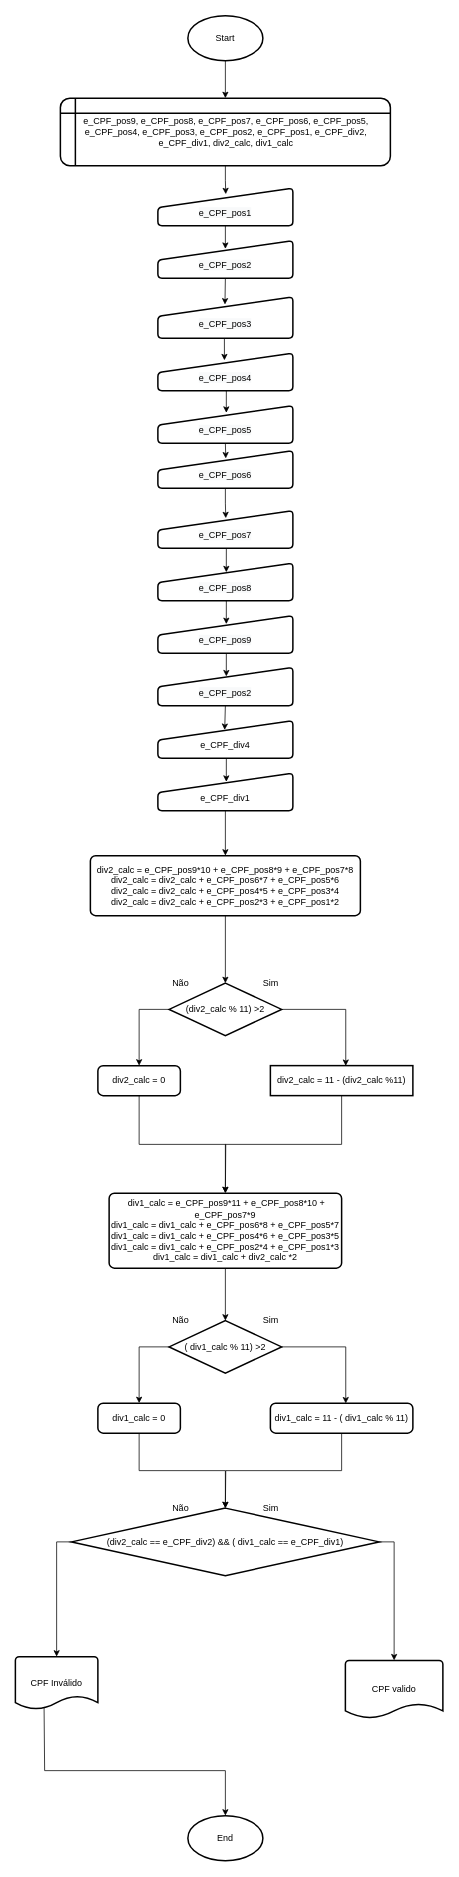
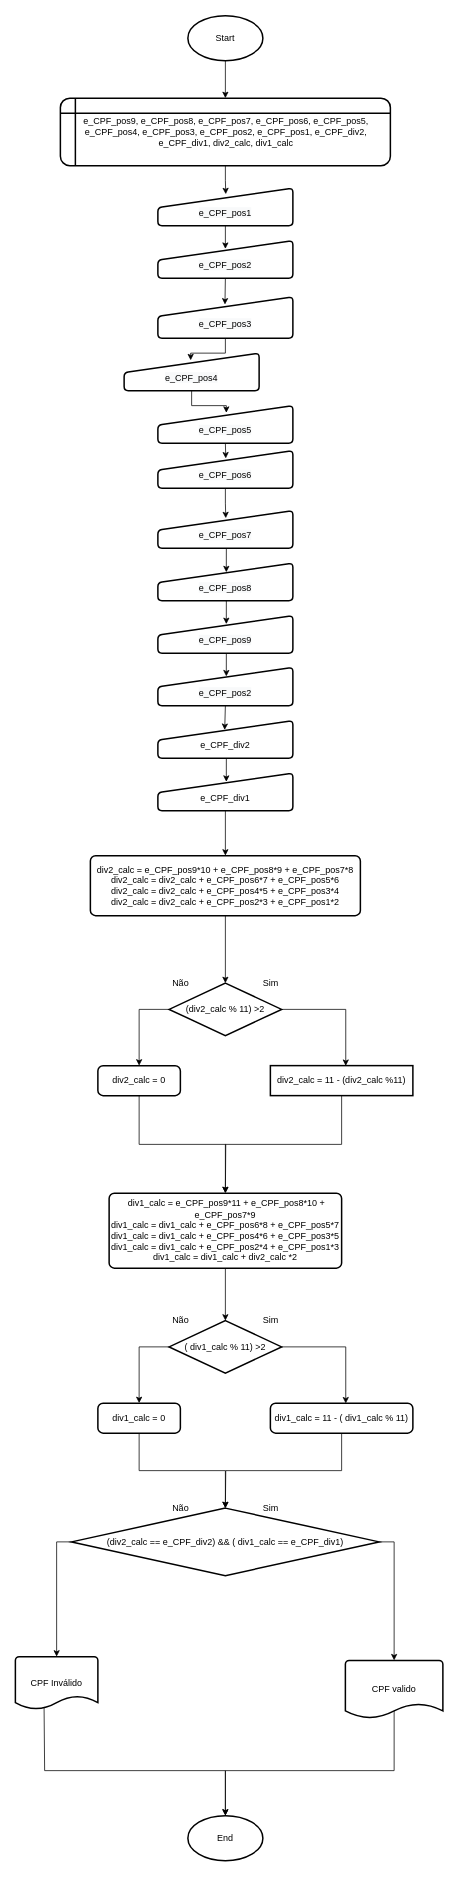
  <mxCell id="0" />
  <mxCell id="1" parent="0" />
  <mxCell id="2" style="edgeStyle=orthogonalEdgeStyle;rounded=0;orthogonalLoop=1;jettySize=auto;html=1;" edge="1" parent="1" source="3" target="5"><mxGeometry relative="1" as="geometry"><mxPoint x="530" y="100" as="targetPoint" /></mxGeometry></mxCell>
  <mxCell id="3" value="Start" style="strokeWidth=2;html=1;shape=mxgraph.flowchart.start_1;whiteSpace=wrap;" vertex="1" parent="1"><mxGeometry x="250" y="20" width="100" height="60" as="geometry" /></mxCell>
  <mxCell id="4" style="edgeStyle=orthogonalEdgeStyle;rounded=0;orthogonalLoop=1;jettySize=auto;html=1;entryX=0.503;entryY=0.162;entryDx=0;entryDy=0;entryPerimeter=0;" edge="1" parent="1" source="5" target="7"><mxGeometry relative="1" as="geometry" /></mxCell>
  <mxCell id="5" value="&lt;div style=&quot;text-align: center&quot;&gt;&lt;span&gt;e_CPF_pos9, e_CPF_pos8, e_CPF_pos7, e_CPF_pos6, e_CPF_pos5, e_CPF_pos4, e_CPF_pos3, e_CPF_pos2, e_CPF_pos1, e_CPF_div2, e_CPF_div1, div2_calc, div1_calc&lt;/span&gt;&lt;/div&gt;&lt;div style=&quot;text-align: justify&quot;&gt;&lt;/div&gt;" style="shape=internalStorage;whiteSpace=wrap;html=1;dx=20;dy=20;rounded=1;arcSize=14;strokeWidth=2;align=left;" vertex="1" parent="1"><mxGeometry x="80" y="130" width="440" height="90" as="geometry" /></mxCell>
  <mxCell id="6" style="edgeStyle=orthogonalEdgeStyle;rounded=0;orthogonalLoop=1;jettySize=auto;html=1;" edge="1" parent="1" source="7"><mxGeometry relative="1" as="geometry"><mxPoint y="331" as="targetPoint" x="300" /><Array as="points"><mxPoint y="331" x="300" /></Array></mxGeometry></mxCell>
  <mxCell id="7" value="&lt;br&gt;&lt;span style=&quot;color: rgb(0 , 0 , 0) ; font-family: &amp;#34;helvetica&amp;#34; ; font-size: 12px ; font-style: normal ; font-weight: 400 ; letter-spacing: normal ; text-align: center ; text-indent: 0px ; text-transform: none ; word-spacing: 0px ; background-color: rgb(248 , 249 , 250) ; display: inline ; float: none&quot;&gt;e_CPF_pos1&lt;/span&gt;&lt;br&gt;" style="html=1;strokeWidth=2;shape=manualInput;whiteSpace=wrap;rounded=1;size=26;arcSize=11;" vertex="1" parent="1"><mxGeometry x="210" y="250" width="180" height="50" as="geometry" /></mxCell>
  <mxCell id="8" style="edgeStyle=orthogonalEdgeStyle;rounded=0;orthogonalLoop=1;jettySize=auto;html=1;exitX=0.5;exitY=1;exitDx=0;exitDy=0;entryX=0.497;entryY=0.185;entryDx=0;entryDy=0;entryPerimeter=0;" edge="1" parent="1" source="9" target="11"><mxGeometry relative="1" as="geometry" /></mxCell>
  <mxCell id="9" value="&lt;br&gt;&lt;span style=&quot;color: rgb(0 , 0 , 0) ; font-family: &amp;#34;helvetica&amp;#34; ; font-size: 12px ; font-style: normal ; font-weight: 400 ; letter-spacing: normal ; text-align: center ; text-indent: 0px ; text-transform: none ; word-spacing: 0px ; background-color: rgb(248 , 249 , 250) ; display: inline ; float: none&quot;&gt;e_CPF_pos2&lt;/span&gt;" style="html=1;strokeWidth=2;shape=manualInput;whiteSpace=wrap;rounded=1;size=26;arcSize=11;" vertex="1" parent="1"><mxGeometry x="210" y="320" width="180" height="50" as="geometry" /></mxCell>
  <mxCell id="10" style="edgeStyle=orthogonalEdgeStyle;rounded=0;orthogonalLoop=1;jettySize=auto;html=1;exitX=0.5;exitY=1;exitDx=0;exitDy=0;entryX=0.493;entryY=0.191;entryDx=0;entryDy=0;entryPerimeter=0;" edge="1" parent="1" source="11" target="13"><mxGeometry relative="1" as="geometry" /></mxCell>
  <mxCell id="11" value="&lt;br&gt;&lt;span style=&quot;color: rgb(0 , 0 , 0) ; font-family: &amp;#34;helvetica&amp;#34; ; font-size: 12px ; font-style: normal ; font-weight: 400 ; letter-spacing: normal ; text-align: center ; text-indent: 0px ; text-transform: none ; word-spacing: 0px ; background-color: rgb(248 , 249 , 250) ; display: inline ; float: none&quot;&gt;e_CPF_pos3&lt;/span&gt;" style="html=1;strokeWidth=2;shape=manualInput;whiteSpace=wrap;rounded=1;size=26;arcSize=11;" vertex="1" parent="1"><mxGeometry x="210" y="395" width="180" height="55" as="geometry" /></mxCell>
  <mxCell id="12" style="edgeStyle=orthogonalEdgeStyle;rounded=0;orthogonalLoop=1;jettySize=auto;html=1;exitX=0.5;exitY=1;exitDx=0;exitDy=0;entryX=0.507;entryY=0.191;entryDx=0;entryDy=0;entryPerimeter=0;" edge="1" parent="1" source="13" target="15"><mxGeometry relative="1" as="geometry" /></mxCell>
- <mxCell id="13" value="&lt;br&gt;&lt;span style=&quot;color: rgb(0 , 0 , 0) ; font-family: &amp;#34;helvetica&amp;#34; ; font-size: 12px ; font-style: normal ; font-weight: 400 ; letter-spacing: normal ; text-align: center ; text-indent: 0px ; text-transform: none ; word-spacing: 0px ; background-color: rgb(248 , 249 , 250) ; display: inline ; float: none&quot;&gt;e_CPF_pos4&lt;/span&gt;" style="html=1;strokeWidth=2;shape=manualInput;whiteSpace=wrap;rounded=1;size=26;arcSize=11;" vertex="1" parent="1"><mxGeometry x="210" y="470" width="180" height="50" as="geometry" /></mxCell>
+ <mxCell id="13" value="&lt;br&gt;&lt;span style=&quot;color: rgb(0 , 0 , 0) ; font-family: &amp;#34;helvetica&amp;#34; ; font-size: 12px ; font-style: normal ; font-weight: 400 ; letter-spacing: normal ; text-align: center ; text-indent: 0px ; text-transform: none ; word-spacing: 0px ; background-color: rgb(248 , 249 , 250) ; display: inline ; float: none&quot;&gt;e_CPF_pos4&lt;/span&gt;" style="html=1;strokeWidth=2;shape=manualInput;whiteSpace=wrap;rounded=1;size=26;arcSize=11;" vertex="1" parent="1"><mxGeometry x="165" y="470" width="180" height="50" as="geometry" /></mxCell>
  <mxCell id="14" style="edgeStyle=orthogonalEdgeStyle;rounded=0;orthogonalLoop=1;jettySize=auto;html=1;exitX=0.5;exitY=1;exitDx=0;exitDy=0;entryX=0.503;entryY=0.208;entryDx=0;entryDy=0;entryPerimeter=0;" edge="1" parent="1" source="15" target="17"><mxGeometry relative="1" as="geometry" /></mxCell>
  <mxCell id="15" value="&lt;br&gt;&lt;span style=&quot;color: rgb(0 , 0 , 0) ; font-family: &amp;#34;helvetica&amp;#34; ; font-size: 12px ; font-style: normal ; font-weight: 400 ; letter-spacing: normal ; text-align: center ; text-indent: 0px ; text-transform: none ; word-spacing: 0px ; background-color: rgb(248 , 249 , 250) ; display: inline ; float: none&quot;&gt;e_CPF_pos5&lt;/span&gt;" style="html=1;strokeWidth=2;shape=manualInput;whiteSpace=wrap;rounded=1;size=26;arcSize=11;" vertex="1" parent="1"><mxGeometry x="210" y="540" width="180" height="50" as="geometry" /></mxCell>
  <mxCell id="16" style="edgeStyle=orthogonalEdgeStyle;rounded=0;orthogonalLoop=1;jettySize=auto;html=1;exitX=0.5;exitY=1;exitDx=0;exitDy=0;entryX=0.503;entryY=0.202;entryDx=0;entryDy=0;entryPerimeter=0;" edge="1" parent="1" source="17" target="19"><mxGeometry relative="1" as="geometry" /></mxCell>
  <mxCell id="17" value="&lt;br&gt;&lt;span style=&quot;color: rgb(0 , 0 , 0) ; font-family: &amp;#34;helvetica&amp;#34; ; font-size: 12px ; font-style: normal ; font-weight: 400 ; letter-spacing: normal ; text-align: center ; text-indent: 0px ; text-transform: none ; word-spacing: 0px ; background-color: rgb(248 , 249 , 250) ; display: inline ; float: none&quot;&gt;e_CPF_pos6&lt;/span&gt;" style="html=1;strokeWidth=2;shape=manualInput;whiteSpace=wrap;rounded=1;size=26;arcSize=11;" vertex="1" parent="1"><mxGeometry x="210" y="600" width="180" height="50" as="geometry" /></mxCell>
  <mxCell id="18" style="edgeStyle=orthogonalEdgeStyle;rounded=0;orthogonalLoop=1;jettySize=auto;html=1;exitX=0.5;exitY=1;exitDx=0;exitDy=0;entryX=0.507;entryY=0.243;entryDx=0;entryDy=0;entryPerimeter=0;" edge="1" parent="1" source="19" target="21"><mxGeometry relative="1" as="geometry" /></mxCell>
  <mxCell id="19" value="&lt;br&gt;&lt;span style=&quot;color: rgb(0 , 0 , 0) ; font-family: &amp;#34;helvetica&amp;#34; ; font-size: 12px ; font-style: normal ; font-weight: 400 ; letter-spacing: normal ; text-align: center ; text-indent: 0px ; text-transform: none ; word-spacing: 0px ; background-color: rgb(248 , 249 , 250) ; display: inline ; float: none&quot;&gt;e_CPF_pos7&lt;/span&gt;" style="html=1;strokeWidth=2;shape=manualInput;whiteSpace=wrap;rounded=1;size=26;arcSize=11;" vertex="1" parent="1"><mxGeometry x="210" y="680" width="180" height="50" as="geometry" /></mxCell>
  <mxCell id="20" style="edgeStyle=orthogonalEdgeStyle;rounded=0;orthogonalLoop=1;jettySize=auto;html=1;exitX=0.5;exitY=1;exitDx=0;exitDy=0;entryX=0.507;entryY=0.225;entryDx=0;entryDy=0;entryPerimeter=0;" edge="1" parent="1" source="21" target="23"><mxGeometry relative="1" as="geometry" /></mxCell>
  <mxCell id="21" value="&lt;br&gt;&lt;span style=&quot;color: rgb(0 , 0 , 0) ; font-family: &amp;#34;helvetica&amp;#34; ; font-size: 12px ; font-style: normal ; font-weight: 400 ; letter-spacing: normal ; text-align: center ; text-indent: 0px ; text-transform: none ; word-spacing: 0px ; background-color: rgb(248 , 249 , 250) ; display: inline ; float: none&quot;&gt;e_CPF_pos8&lt;/span&gt;" style="html=1;strokeWidth=2;shape=manualInput;whiteSpace=wrap;rounded=1;size=26;arcSize=11;" vertex="1" parent="1"><mxGeometry x="210" y="750" width="180" height="50" as="geometry" /></mxCell>
  <mxCell id="22" style="edgeStyle=orthogonalEdgeStyle;rounded=0;orthogonalLoop=1;jettySize=auto;html=1;exitX=0.5;exitY=1;exitDx=0;exitDy=0;entryX=0.507;entryY=0.236;entryDx=0;entryDy=0;entryPerimeter=0;" edge="1" parent="1" source="23" target="25"><mxGeometry relative="1" as="geometry" /></mxCell>
  <mxCell id="23" value="&lt;br&gt;&lt;span style=&quot;color: rgb(0 , 0 , 0) ; font-family: &amp;#34;helvetica&amp;#34; ; font-size: 12px ; font-style: normal ; font-weight: 400 ; letter-spacing: normal ; text-align: center ; text-indent: 0px ; text-transform: none ; word-spacing: 0px ; background-color: rgb(248 , 249 , 250) ; display: inline ; float: none&quot;&gt;e_CPF_pos9&lt;/span&gt;" style="html=1;strokeWidth=2;shape=manualInput;whiteSpace=wrap;rounded=1;size=26;arcSize=11;" vertex="1" parent="1"><mxGeometry x="210" y="820" width="180" height="50" as="geometry" /></mxCell>
  <mxCell id="24" style="edgeStyle=orthogonalEdgeStyle;rounded=0;orthogonalLoop=1;jettySize=auto;html=1;exitX=0.5;exitY=1;exitDx=0;exitDy=0;entryX=0.495;entryY=0.248;entryDx=0;entryDy=0;entryPerimeter=0;" edge="1" parent="1" source="25" target="27"><mxGeometry relative="1" as="geometry" /></mxCell>
  <mxCell id="25" value="&lt;br&gt;&lt;span style=&quot;color: rgb(0 , 0 , 0) ; font-family: &amp;#34;helvetica&amp;#34; ; font-size: 12px ; font-style: normal ; font-weight: 400 ; letter-spacing: normal ; text-align: center ; text-indent: 0px ; text-transform: none ; word-spacing: 0px ; background-color: rgb(248 , 249 , 250) ; display: inline ; float: none&quot;&gt;e_CPF_pos2&lt;/span&gt;" style="html=1;strokeWidth=2;shape=manualInput;whiteSpace=wrap;rounded=1;size=26;arcSize=11;" vertex="1" parent="1"><mxGeometry x="210" y="889" width="180" height="51" as="geometry" /></mxCell>
  <mxCell id="26" style="edgeStyle=orthogonalEdgeStyle;rounded=0;orthogonalLoop=1;jettySize=auto;html=1;exitX=0.5;exitY=1;exitDx=0;exitDy=0;entryX=0.507;entryY=0.231;entryDx=0;entryDy=0;entryPerimeter=0;" edge="1" parent="1" source="27" target="29"><mxGeometry relative="1" as="geometry" /></mxCell>
- <mxCell id="27" value="&lt;span style=&quot;font-family: &amp;#34;helvetica&amp;#34; ; text-align: justify&quot;&gt;&lt;br&gt;e_CPF_div4&lt;/span&gt;" style="html=1;strokeWidth=2;shape=manualInput;whiteSpace=wrap;rounded=1;size=26;arcSize=11;" vertex="1" parent="1"><mxGeometry x="210" y="960" width="180" height="50" as="geometry" /></mxCell>
+ <mxCell id="27" value="&lt;span style=&quot;font-family: &amp;#34;helvetica&amp;#34; ; text-align: justify&quot;&gt;&lt;br&gt;e_CPF_div2&lt;/span&gt;" style="html=1;strokeWidth=2;shape=manualInput;whiteSpace=wrap;rounded=1;size=26;arcSize=11;" vertex="1" parent="1"><mxGeometry x="210" y="960" width="180" height="50" as="geometry" /></mxCell>
  <mxCell id="28" style="edgeStyle=orthogonalEdgeStyle;rounded=0;orthogonalLoop=1;jettySize=auto;html=1;exitX=0.5;exitY=1;exitDx=0;exitDy=0;entryX=0.5;entryY=0;entryDx=0;entryDy=0;" edge="1" parent="1" source="29" target="31"><mxGeometry relative="1" as="geometry" /></mxCell>
  <mxCell id="29" value="&lt;span style=&quot;font-family: &amp;#34;helvetica&amp;#34; ; text-align: justify&quot;&gt;&lt;br&gt;e_CPF_div1&lt;/span&gt;" style="html=1;strokeWidth=2;shape=manualInput;whiteSpace=wrap;rounded=1;size=26;arcSize=11;" vertex="1" parent="1"><mxGeometry x="210" y="1030" width="180" height="50" as="geometry" /></mxCell>
  <mxCell id="30" style="edgeStyle=orthogonalEdgeStyle;rounded=0;orthogonalLoop=1;jettySize=auto;html=1;exitX=0.5;exitY=1;exitDx=0;exitDy=0;" edge="1" parent="1" source="31" target="34"><mxGeometry relative="1" as="geometry" /></mxCell>
  <mxCell id="31" value="div2_calc = e_CPF_pos9*10 + e_CPF_pos8*9 + e_CPF_pos7*8&lt;br&gt; div2_calc = div2_calc + e_CPF_pos6*7 + e_CPF_pos5*6&lt;br&gt; div2_calc = div2_calc + e_CPF_pos4*5 + e_CPF_pos3*4&lt;br&gt; div2_calc = div2_calc + e_CPF_pos2*3 + e_CPF_pos1*2" style="rounded=1;whiteSpace=wrap;html=1;absoluteArcSize=1;arcSize=14;strokeWidth=2;" vertex="1" parent="1"><mxGeometry x="120" y="1140" width="360" height="80" as="geometry" /></mxCell>
  <mxCell id="32" style="edgeStyle=orthogonalEdgeStyle;rounded=0;orthogonalLoop=1;jettySize=auto;html=1;exitX=1;exitY=0.5;exitDx=0;exitDy=0;exitPerimeter=0;entryX=0.529;entryY=0.01;entryDx=0;entryDy=0;entryPerimeter=0;" edge="1" parent="1" source="34" target="38"><mxGeometry relative="1" as="geometry" /></mxCell>
  <mxCell id="33" style="edgeStyle=orthogonalEdgeStyle;rounded=0;orthogonalLoop=1;jettySize=auto;html=1;exitX=0;exitY=0.5;exitDx=0;exitDy=0;exitPerimeter=0;entryX=0.5;entryY=0;entryDx=0;entryDy=0;" edge="1" parent="1" source="34" target="40"><mxGeometry relative="1" as="geometry" /></mxCell>
  <mxCell id="34" value="(div2_calc % 11) &amp;gt;2" style="strokeWidth=2;html=1;shape=mxgraph.flowchart.decision;whiteSpace=wrap;" vertex="1" parent="1"><mxGeometry x="225" y="1310" width="150" height="70" as="geometry" /></mxCell>
  <mxCell id="35" value="Sim" style="text;html=1;align=center;verticalAlign=middle;resizable=0;points=[];autosize=1;" vertex="1" parent="1"><mxGeometry x="340" y="1300" width="40" height="20" as="geometry" /></mxCell>
  <mxCell id="36" value="Não" style="text;html=1;align=center;verticalAlign=middle;resizable=0;points=[];autosize=1;" vertex="1" parent="1"><mxGeometry x="220" y="1300" width="40" height="20" as="geometry" /></mxCell>
  <mxCell id="37" style="edgeStyle=orthogonalEdgeStyle;rounded=0;orthogonalLoop=1;jettySize=auto;html=1;exitX=0.5;exitY=1;exitDx=0;exitDy=0;entryX=0.5;entryY=0;entryDx=0;entryDy=0;" edge="1" parent="1" source="38" target="42"><mxGeometry relative="1" as="geometry" /></mxCell>
  <mxCell id="38" value="div2_calc = 11 - (div2_calc %11)" style="whiteSpace=wrap;html=1;absoluteArcSize=1;arcSize=14;strokeWidth=2;rounded=0;" vertex="1" parent="1"><mxGeometry x="360" y="1420" width="190" height="40" as="geometry" /></mxCell>
  <mxCell id="39" style="edgeStyle=orthogonalEdgeStyle;rounded=0;orthogonalLoop=1;jettySize=auto;html=1;exitX=0.5;exitY=1;exitDx=0;exitDy=0;" edge="1" parent="1" source="40"><mxGeometry relative="1" as="geometry"><mxPoint y="1590" as="targetPoint" x="300" /></mxGeometry></mxCell>
  <mxCell id="40" value="div2_calc = 0" style="rounded=1;whiteSpace=wrap;html=1;absoluteArcSize=1;arcSize=14;strokeWidth=2;" vertex="1" parent="1"><mxGeometry x="130" y="1420" width="110" height="40" as="geometry" /></mxCell>
  <mxCell id="41" style="edgeStyle=orthogonalEdgeStyle;rounded=0;orthogonalLoop=1;jettySize=auto;html=1;exitX=0.5;exitY=1;exitDx=0;exitDy=0;entryX=0.5;entryY=0;entryDx=0;entryDy=0;entryPerimeter=0;" edge="1" parent="1" source="42" target="45"><mxGeometry relative="1" as="geometry" /></mxCell>
  <mxCell id="42" value="&amp;nbsp;div1_calc = e_CPF_pos9*11 + e_CPF_pos8*10 + e_CPF_pos7*9&lt;br&gt; div1_calc = div1_calc + e_CPF_pos6*8 + e_CPF_pos5*7&lt;br&gt; div1_calc = div1_calc + e_CPF_pos4*6 + e_CPF_pos3*5 div1_calc = div1_calc + e_CPF_pos2*4 + e_CPF_pos1*3&lt;br&gt; div1_calc = div1_calc + div2_calc *2" style="rounded=1;whiteSpace=wrap;html=1;absoluteArcSize=1;arcSize=14;strokeWidth=2;" vertex="1" parent="1"><mxGeometry x="145" y="1590" width="310" height="100" as="geometry" /></mxCell>
  <mxCell id="43" style="edgeStyle=orthogonalEdgeStyle;rounded=0;orthogonalLoop=1;jettySize=auto;html=1;exitX=1;exitY=0.5;exitDx=0;exitDy=0;exitPerimeter=0;entryX=0.529;entryY=0.01;entryDx=0;entryDy=0;entryPerimeter=0;" edge="1" parent="1" source="45" target="49"><mxGeometry relative="1" as="geometry" /></mxCell>
  <mxCell id="44" style="edgeStyle=orthogonalEdgeStyle;rounded=0;orthogonalLoop=1;jettySize=auto;html=1;exitX=0;exitY=0.5;exitDx=0;exitDy=0;exitPerimeter=0;entryX=0.5;entryY=0;entryDx=0;entryDy=0;" edge="1" parent="1" source="45" target="51"><mxGeometry relative="1" as="geometry" /></mxCell>
  <mxCell id="45" value=" ( div1_calc % 11) &amp;gt;2" style="strokeWidth=2;html=1;shape=mxgraph.flowchart.decision;whiteSpace=wrap;" vertex="1" parent="1"><mxGeometry x="225" y="1760" width="150" height="70" as="geometry" /></mxCell>
  <mxCell id="46" value="Sim" style="text;html=1;align=center;verticalAlign=middle;resizable=0;points=[];autosize=1;" vertex="1" parent="1"><mxGeometry x="340" y="1750" width="40" height="20" as="geometry" /></mxCell>
  <mxCell id="47" value="Não" style="text;html=1;align=center;verticalAlign=middle;resizable=0;points=[];autosize=1;" vertex="1" parent="1"><mxGeometry x="220" y="1750" width="40" height="20" as="geometry" /></mxCell>
  <mxCell id="48" style="edgeStyle=orthogonalEdgeStyle;rounded=0;orthogonalLoop=1;jettySize=auto;html=1;exitX=0.5;exitY=1;exitDx=0;exitDy=0;" edge="1" parent="1" source="49"><mxGeometry relative="1" as="geometry"><mxPoint y="2010" as="targetPoint" x="300" /></mxGeometry></mxCell>
  <mxCell id="49" value="div1_calc = 11 - ( div1_calc % 11)" style="rounded=1;whiteSpace=wrap;html=1;absoluteArcSize=1;arcSize=14;strokeWidth=2;" vertex="1" parent="1"><mxGeometry x="360" y="1870" width="190" height="40" as="geometry" /></mxCell>
  <mxCell id="50" style="edgeStyle=orthogonalEdgeStyle;rounded=0;orthogonalLoop=1;jettySize=auto;html=1;exitX=0.5;exitY=1;exitDx=0;exitDy=0;entryX=0.5;entryY=0;entryDx=0;entryDy=0;entryPerimeter=0;" edge="1" parent="1" source="51" target="54"><mxGeometry relative="1" as="geometry" /></mxCell>
  <mxCell id="51" value="div1_calc = 0" style="rounded=1;whiteSpace=wrap;html=1;absoluteArcSize=1;arcSize=14;strokeWidth=2;" vertex="1" parent="1"><mxGeometry x="130" y="1870" width="110" height="40" as="geometry" /></mxCell>
  <mxCell id="52" style="edgeStyle=orthogonalEdgeStyle;rounded=0;orthogonalLoop=1;jettySize=auto;html=1;exitX=0;exitY=0.5;exitDx=0;exitDy=0;exitPerimeter=0;entryX=0.5;entryY=0;entryDx=0;entryDy=0;entryPerimeter=0;" edge="1" parent="1" source="54" target="60"><mxGeometry relative="1" as="geometry"><mxPoint x="75" y="2210" as="targetPoint" /></mxGeometry></mxCell>
  <mxCell id="53" style="edgeStyle=orthogonalEdgeStyle;rounded=0;orthogonalLoop=1;jettySize=auto;html=1;exitX=1;exitY=0.5;exitDx=0;exitDy=0;exitPerimeter=0;entryX=0.5;entryY=0;entryDx=0;entryDy=0;entryPerimeter=0;" edge="1" parent="1" source="54" target="58"><mxGeometry relative="1" as="geometry" /></mxCell>
  <mxCell id="54" value="(div2_calc == e_CPF_div2) &amp;amp;&amp;amp; ( div1_calc == e_CPF_div1)" style="strokeWidth=2;html=1;shape=mxgraph.flowchart.decision;whiteSpace=wrap;" vertex="1" parent="1"><mxGeometry x="95" y="2010" width="410" height="90" as="geometry" /></mxCell>
  <mxCell id="55" value="Sim" style="text;html=1;align=center;verticalAlign=middle;resizable=0;points=[];autosize=1;" vertex="1" parent="1"><mxGeometry x="340" y="2000" width="40" height="20" as="geometry" /></mxCell>
  <mxCell id="56" value="Não" style="text;html=1;align=center;verticalAlign=middle;resizable=0;points=[];autosize=1;" vertex="1" parent="1"><mxGeometry x="220" y="2000" width="40" height="20" as="geometry" /></mxCell>
+ <mxCell id="57" style="edgeStyle=orthogonalEdgeStyle;rounded=0;orthogonalLoop=1;jettySize=auto;html=1;entryX=0.5;entryY=0;entryDx=0;entryDy=0;entryPerimeter=0;exitX=0.519;exitY=0.866;exitDx=0;exitDy=0;exitPerimeter=0;" edge="1" parent="1" source="58" target="61"><mxGeometry relative="1" as="geometry"><Array as="points"><mxPoint x="525" y="2280" /><mxPoint x="525" y="2360" /><mxPoint y="2360" x="300" /></Array></mxGeometry></mxCell>
  <mxCell id="58" value="CPF valido" style="strokeWidth=2;html=1;shape=mxgraph.flowchart.document2;whiteSpace=wrap;size=0.25;" vertex="1" parent="1"><mxGeometry x="460" y="2213" width="130" height="77" as="geometry" /></mxCell>
  <mxCell id="59" style="edgeStyle=orthogonalEdgeStyle;rounded=0;orthogonalLoop=1;jettySize=auto;html=1;exitX=0.348;exitY=0.977;exitDx=0;exitDy=0;exitPerimeter=0;" edge="1" parent="1" source="60" target="61"><mxGeometry relative="1" as="geometry"><Array as="points"><mxPoint x="58" y="2279" /><mxPoint x="59" y="2279" /><mxPoint x="59" y="2360" /><mxPoint y="2360" x="300" /></Array></mxGeometry></mxCell>
  <mxCell id="60" value="CPF Inválido" style="strokeWidth=2;html=1;shape=mxgraph.flowchart.document2;whiteSpace=wrap;size=0.25;" vertex="1" parent="1"><mxGeometry x="20" y="2208" width="110" height="70" as="geometry" /></mxCell>
  <mxCell id="61" value="End" style="strokeWidth=2;html=1;shape=mxgraph.flowchart.start_1;whiteSpace=wrap;" vertex="1" parent="1"><mxGeometry x="250" y="2420" width="100" height="60" as="geometry" /></mxCell>
